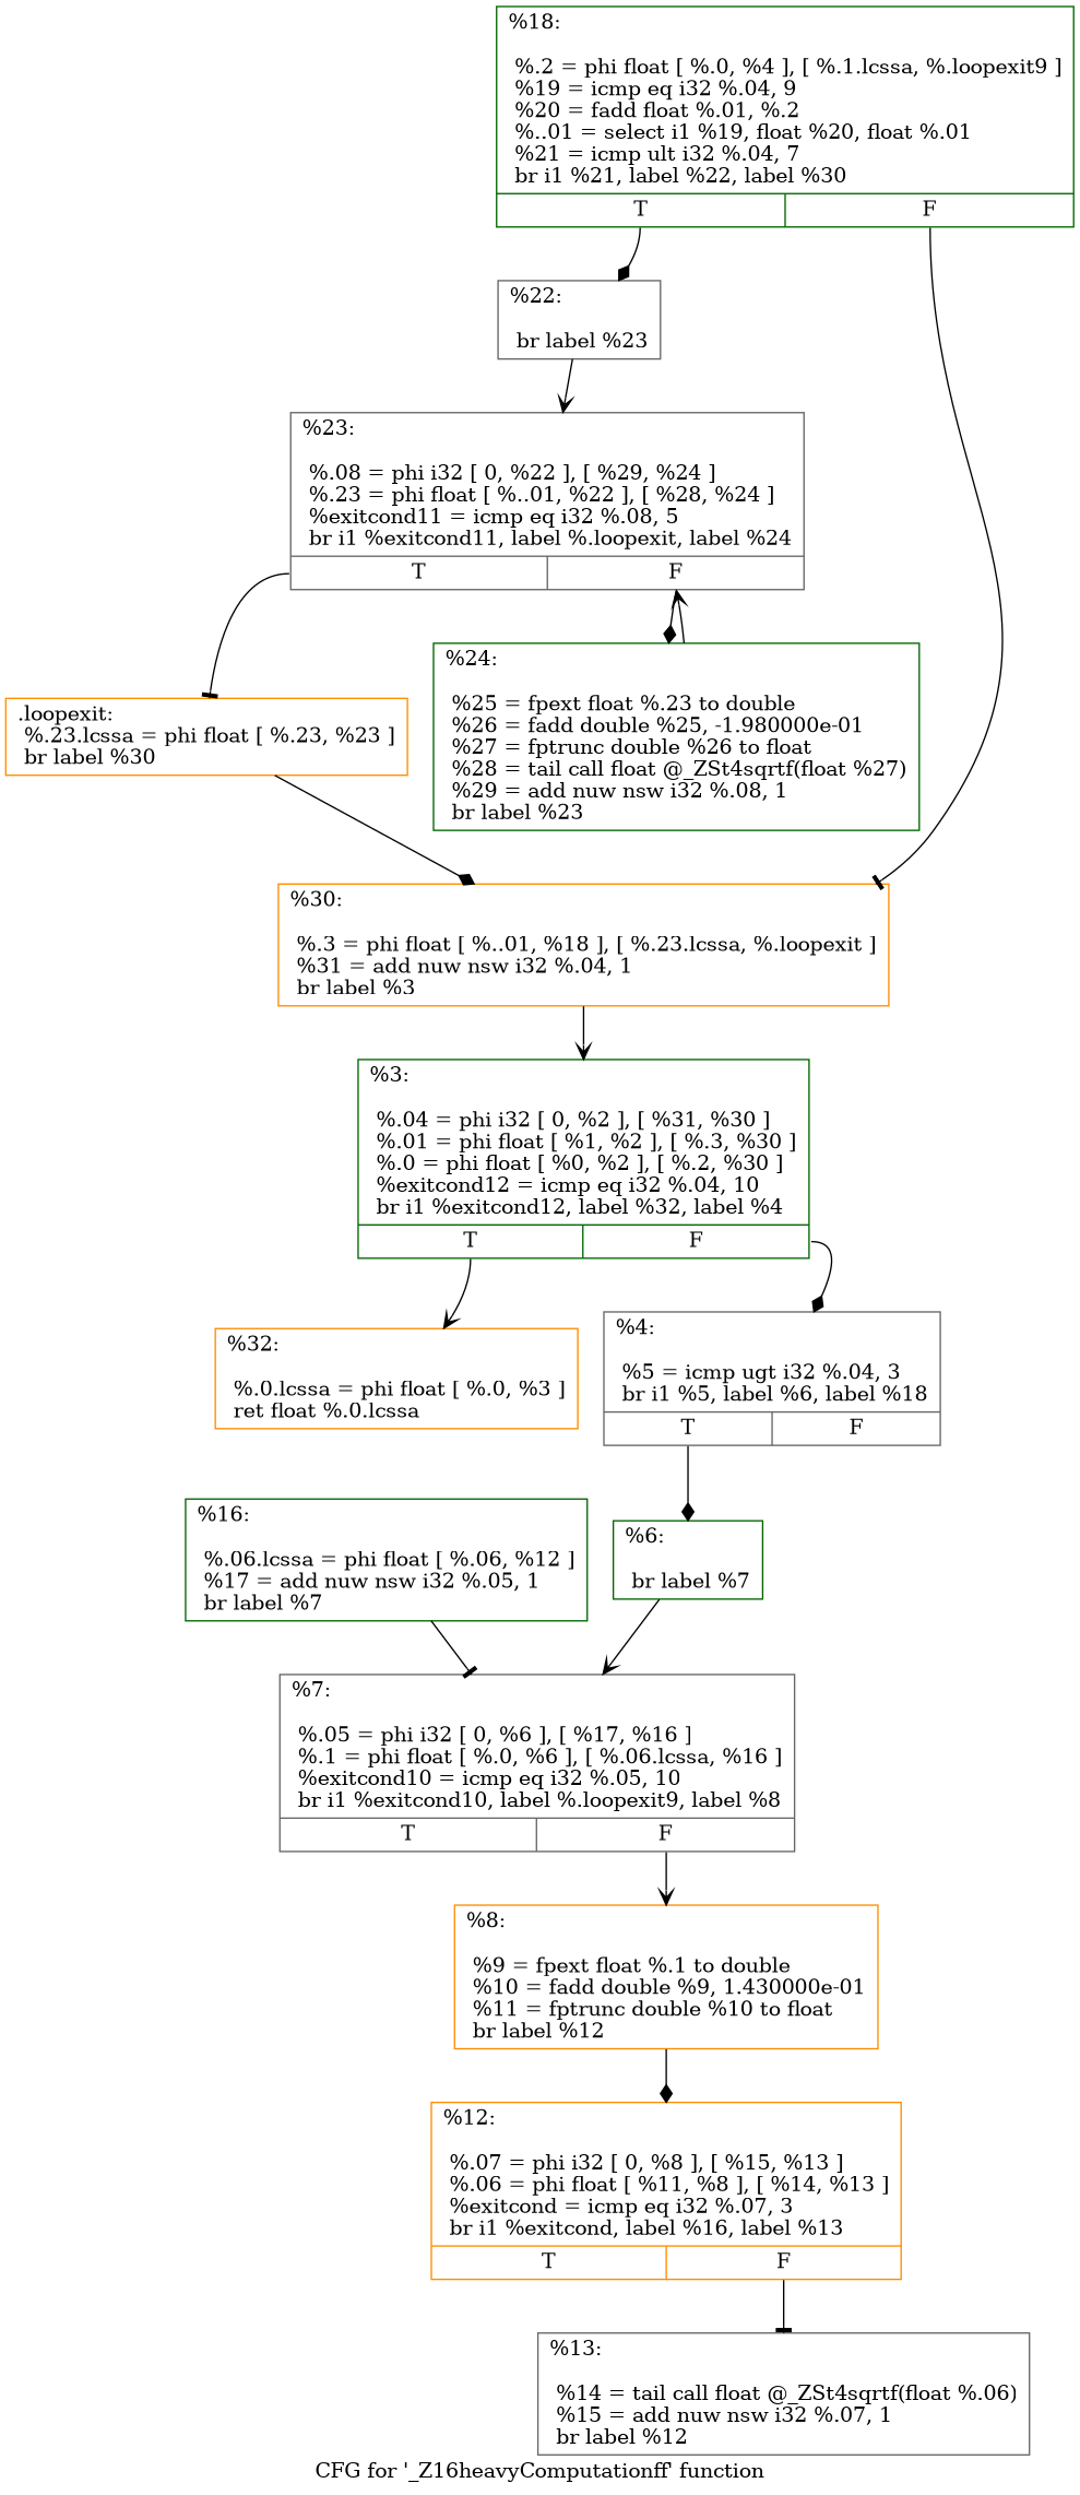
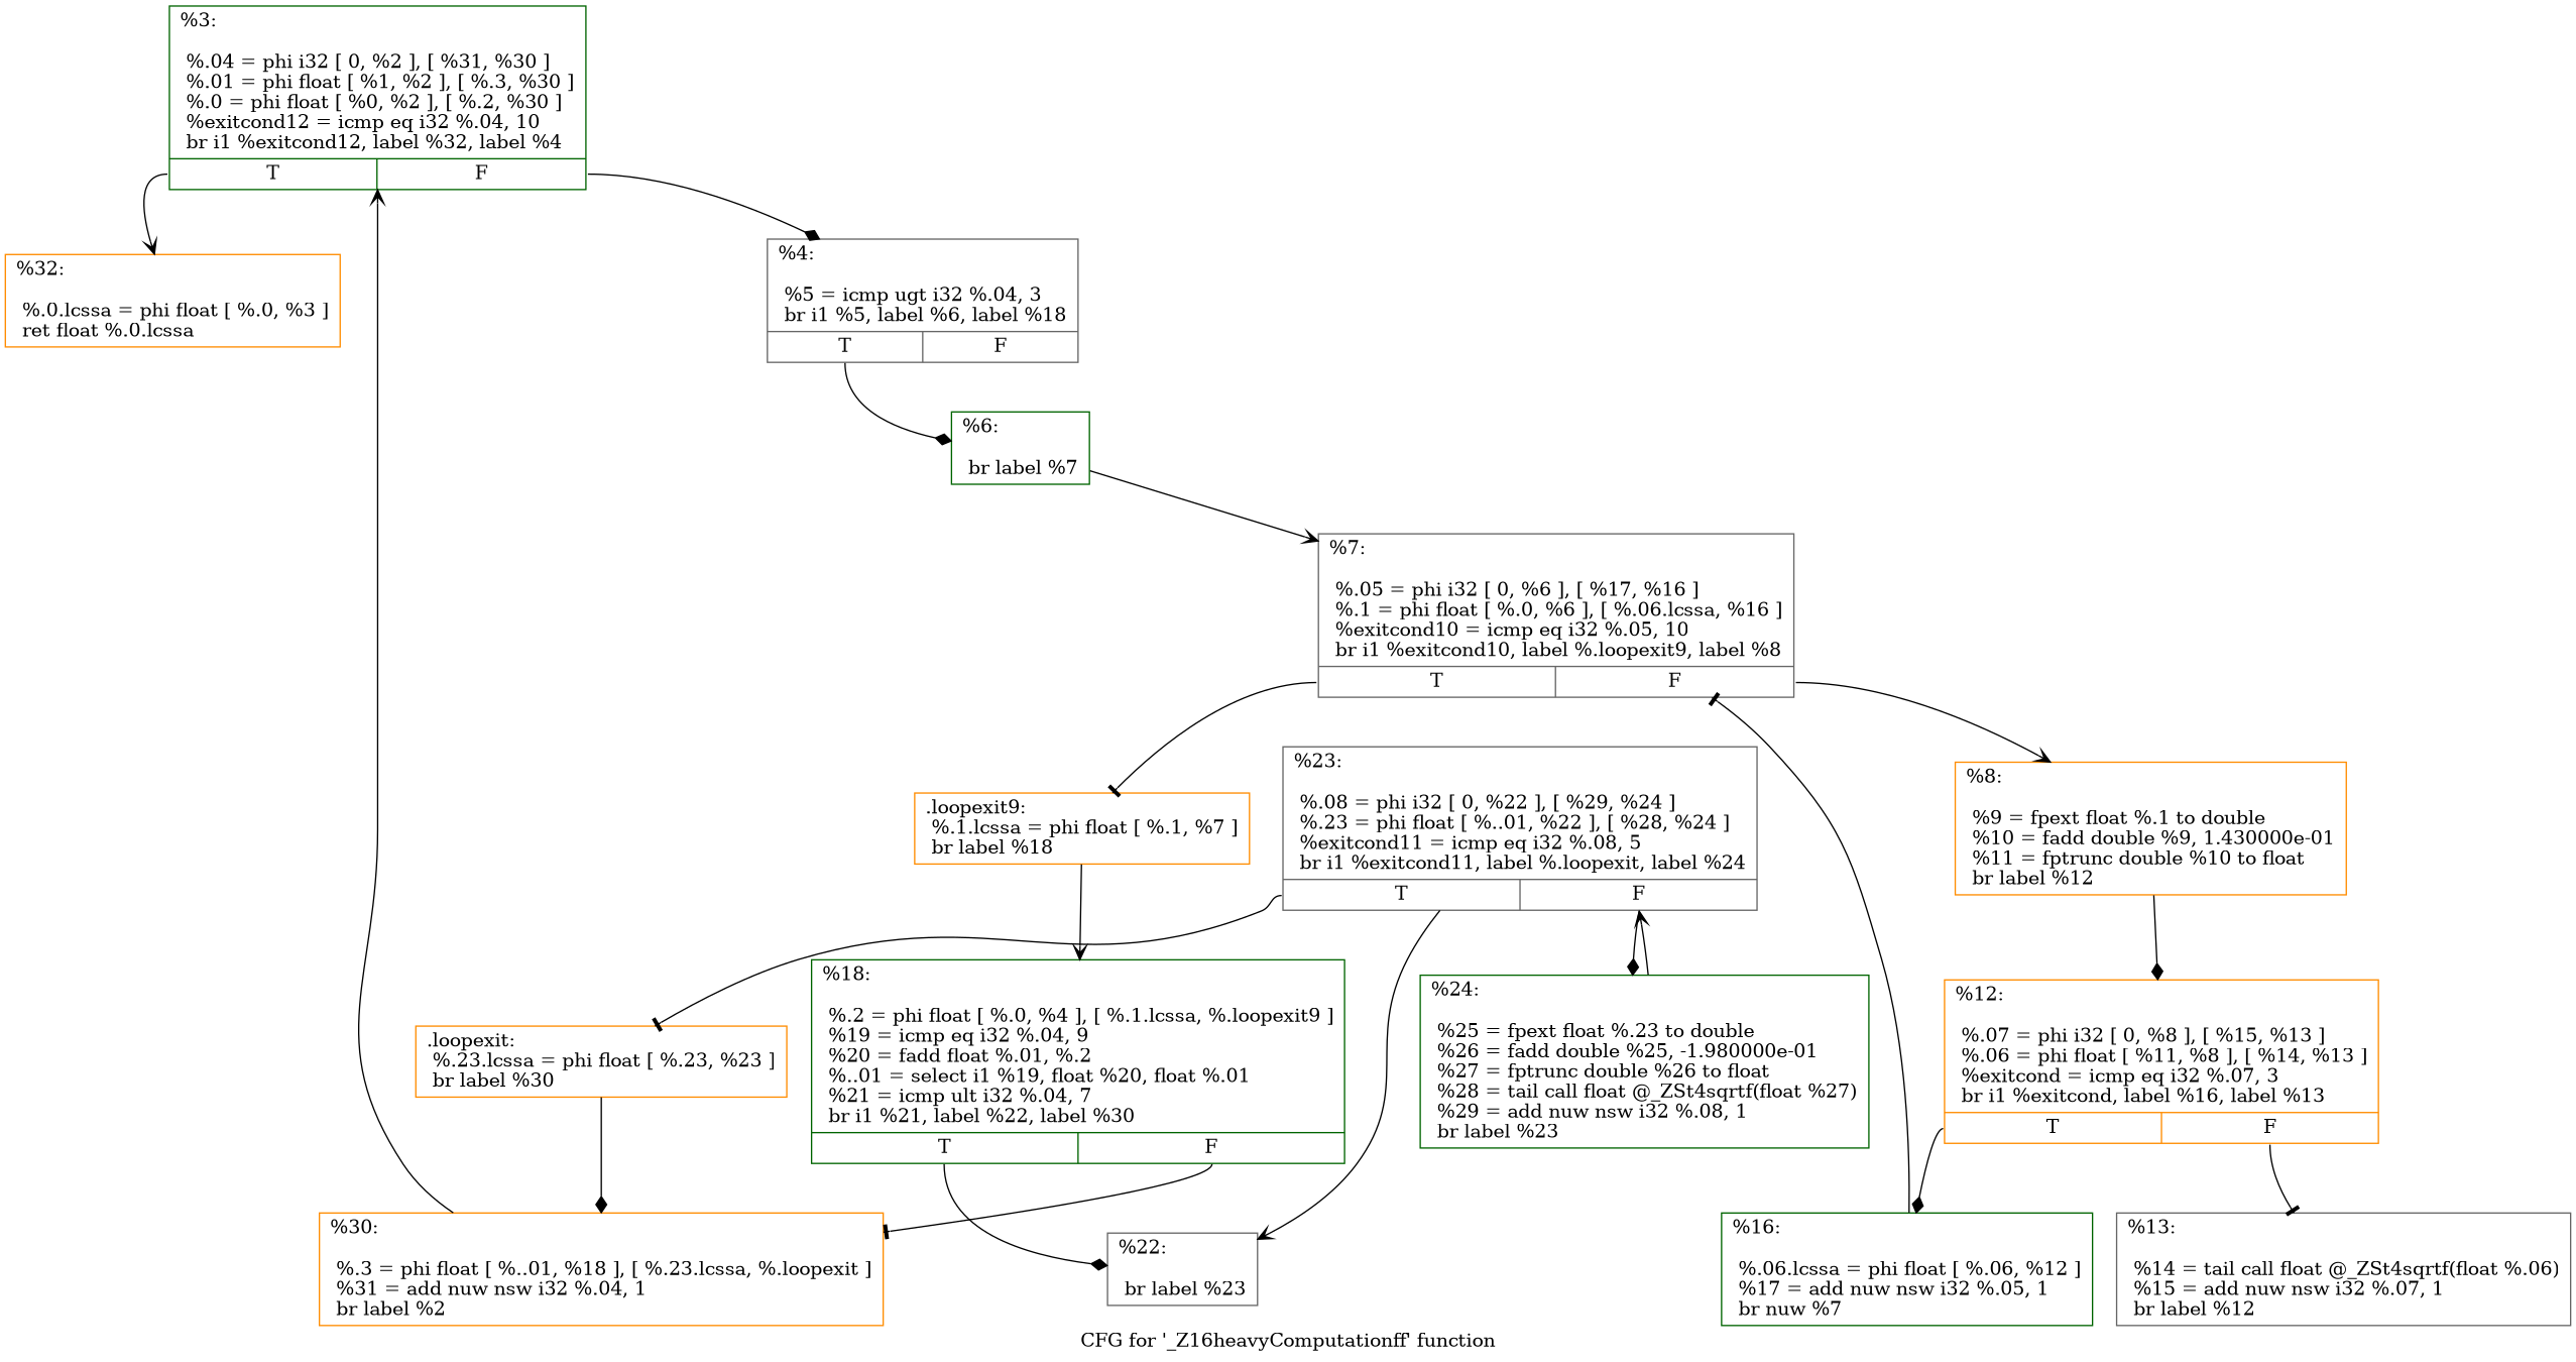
  digraph {
    label="CFG for '_Z16heavyComputationff' function"
    node [color=darkorange shape=record]
    edge [arrowhead=vee]
    n1 [color=darkgreen label="{%3:\l\l  %.04 = phi i32 [ 0, %2 ], [ %31, %30 ]\l  %.01 = phi float [ %1, %2 ], [ %.3, %30 ]\l  %.0 = phi float [ %0, %2 ], [ %.2, %30 ]\l  %exitcond12 = icmp eq i32 %.04, 10\l  br i1 %exitcond12, label %32, label %4\l|{<s0>T|<s1>F}}"]
    n2 [label="{%32:\l\l  %.0.lcssa = phi float [ %.0, %3 ]\l  ret float %.0.lcssa\l}"]
    n3 [color=gray40 label="{%4:\l\l  %5 = icmp ugt i32 %.04, 3\l  br i1 %5, label %6, label %18\l|{<s0>T|<s1>F}}"]
    n4 [color=darkgreen label="{%6:\l\l  br label %7\l}"]
    n5 [color=gray40 label="{%7:\l\l  %.05 = phi i32 [ 0, %6 ], [ %17, %16 ]\l  %.1 = phi float [ %.0, %6 ], [ %.06.lcssa, %16 ]\l  %exitcond10 = icmp eq i32 %.05, 10\l  br i1 %exitcond10, label %.loopexit9, label %8\l|{<s0>T|<s1>F}}"]
    n6 [color=darkgreen label="{%18:\l\l  %.2 = phi float [ %.0, %4 ], [ %.1.lcssa, %.loopexit9 ]\l  %19 = icmp eq i32 %.04, 9\l  %20 = fadd float %.01, %.2\l  %..01 = select i1 %19, float %20, float %.01\l  %21 = icmp ult i32 %.04, 7\l  br i1 %21, label %22, label %30\l|{<s0>T|<s1>F}}"]
    n7 [color=gray40 label="{%22:\l\l  br label %23\l}"]
-   n8 [label="{%30:\l\l  %.3 = phi float [ %..01, %18 ], [ %.23.lcssa, %.loopexit ]\l  %31 = add nuw nsw i32 %.04, 1\l  br label %3\l}"]
+   n8 [label="{%30:\l\l  %.3 = phi float [ %..01, %18 ], [ %.23.lcssa, %.loopexit ]\l  %31 = add nuw nsw i32 %.04, 1\l  br label %2\l}"]
+   n9 [label="{.loopexit9:                                       \l  %.1.lcssa = phi float [ %.1, %7 ]\l  br label %18\l}"]
    n10 [label="{%8:\l\l  %9 = fpext float %.1 to double\l  %10 = fadd double %9, 1.430000e-01\l  %11 = fptrunc double %10 to float\l  br label %12\l}"]
    n11 [color=gray40 label="{%23:\l\l  %.08 = phi i32 [ 0, %22 ], [ %29, %24 ]\l  %.23 = phi float [ %..01, %22 ], [ %28, %24 ]\l  %exitcond11 = icmp eq i32 %.08, 5\l  br i1 %exitcond11, label %.loopexit, label %24\l|{<s0>T|<s1>F}}"]
    n12 [label="{%12:\l\l  %.07 = phi i32 [ 0, %8 ], [ %15, %13 ]\l  %.06 = phi float [ %11, %8 ], [ %14, %13 ]\l  %exitcond = icmp eq i32 %.07, 3\l  br i1 %exitcond, label %16, label %13\l|{<s0>T|<s1>F}}"]
-   n13 [color=darkgreen label="{%16:\l\l  %.06.lcssa = phi float [ %.06, %12 ]\l  %17 = add nuw nsw i32 %.05, 1\l  br label %7\l}"]
+   n13 [color=darkgreen label="{%16:\l\l  %.06.lcssa = phi float [ %.06, %12 ]\l  %17 = add nuw nsw i32 %.05, 1\l  br nuw %7\l}"]
    n14 [color=gray40 label="{%13:\l\l  %14 = tail call float @_ZSt4sqrtf(float %.06)\l  %15 = add nuw nsw i32 %.07, 1\l  br label %12\l}"]
    n15 [label="{.loopexit:                                        \l  %.23.lcssa = phi float [ %.23, %23 ]\l  br label %30\l}"]
    n16 [color=darkgreen label="{%24:\l\l  %25 = fpext float %.23 to double\l  %26 = fadd double %25, -1.980000e-01\l  %27 = fptrunc double %26 to float\l  %28 = tail call float @_ZSt4sqrtf(float %27)\l  %29 = add nuw nsw i32 %.08, 1\l  br label %23\l}"]
    n1 -> n2 [tailport=s0]
    n1 -> n3 [arrowhead=diamond tailport=s1]
    n3 -> n4 [arrowhead=diamond tailport=s0]
    n4 -> n5
+   n5 -> n9 [arrowhead=tee tailport=s0]
    n5 -> n10 [tailport=s1]
    n6 -> n7 [arrowhead=diamond tailport=s0]
    n6 -> n8 [arrowhead=tee tailport=s1]
-   n7 -> n11
+   n11 -> n7
    n8 -> n1
+   n9 -> n6
    n10 -> n12 [arrowhead=diamond]
    n11 -> n15 [arrowhead=tee tailport=s0]
    n11 -> n16 [arrowhead=diamond tailport=s1]
+   n12 -> n13 [arrowhead=diamond tailport=s0]
    n12 -> n14 [arrowhead=tee tailport=s1]
    n13 -> n5 [arrowhead=tee]
    n15 -> n8 [arrowhead=diamond]
    n16 -> n11
  }
